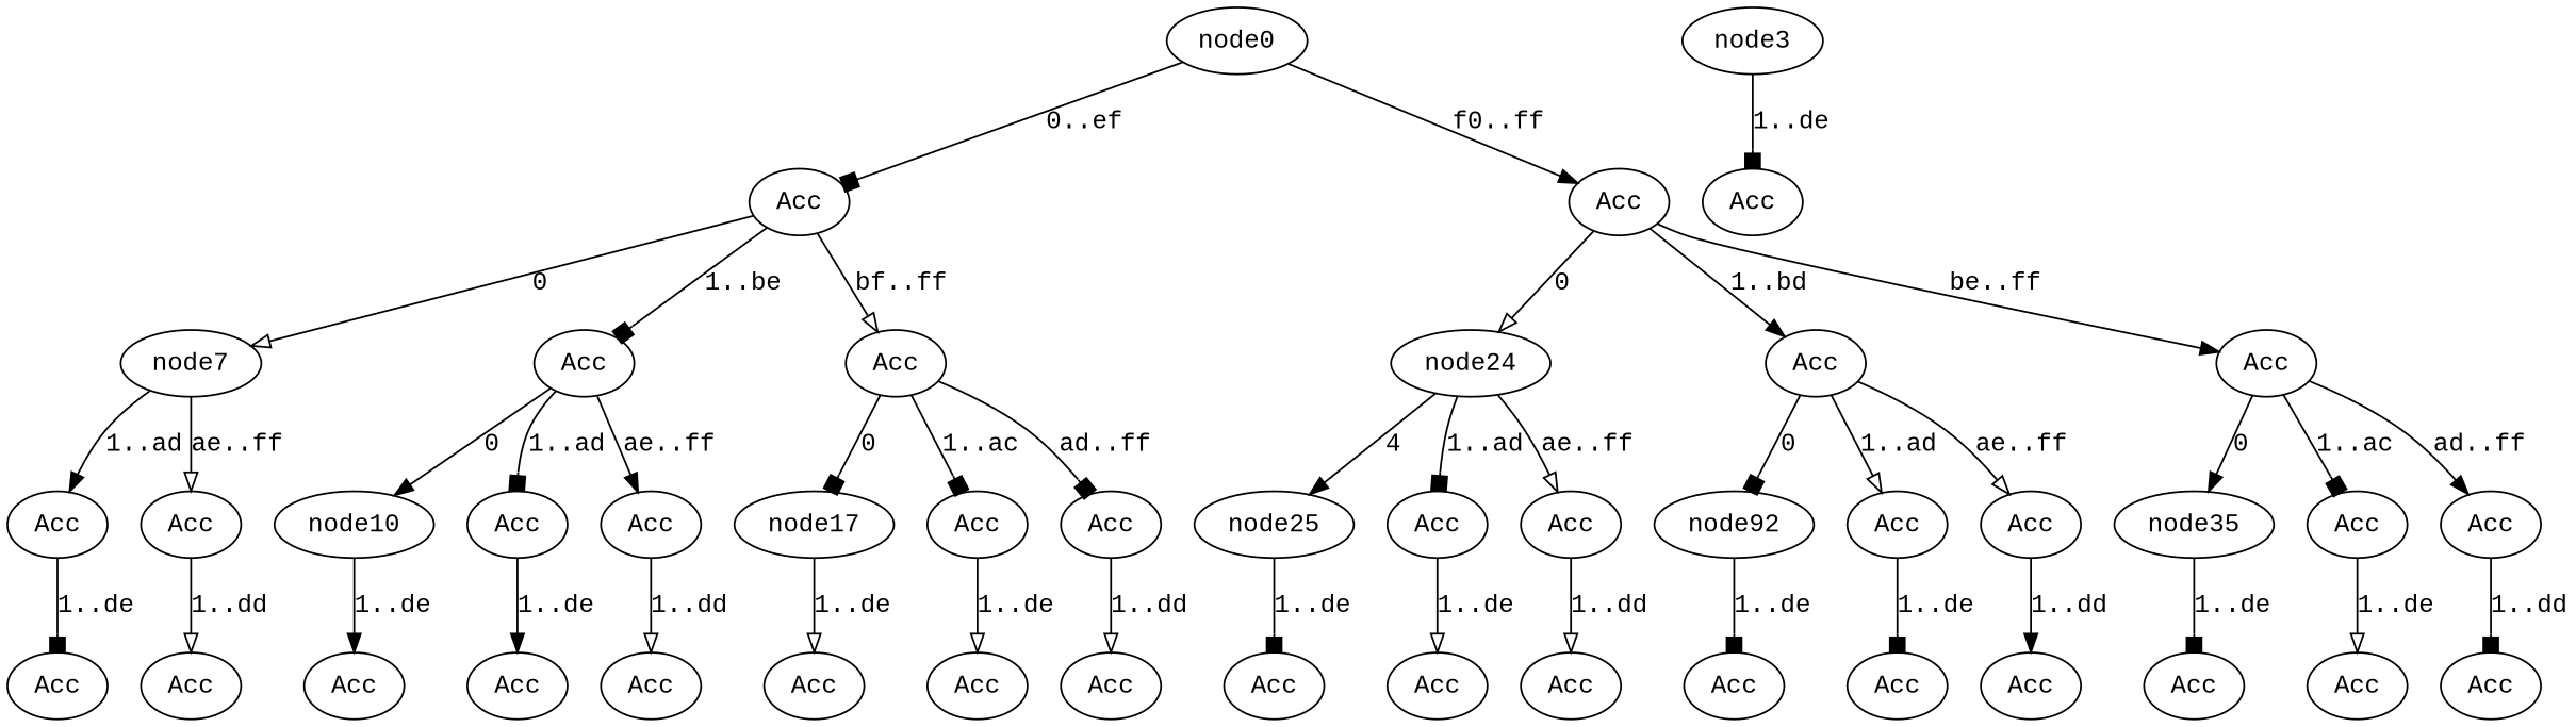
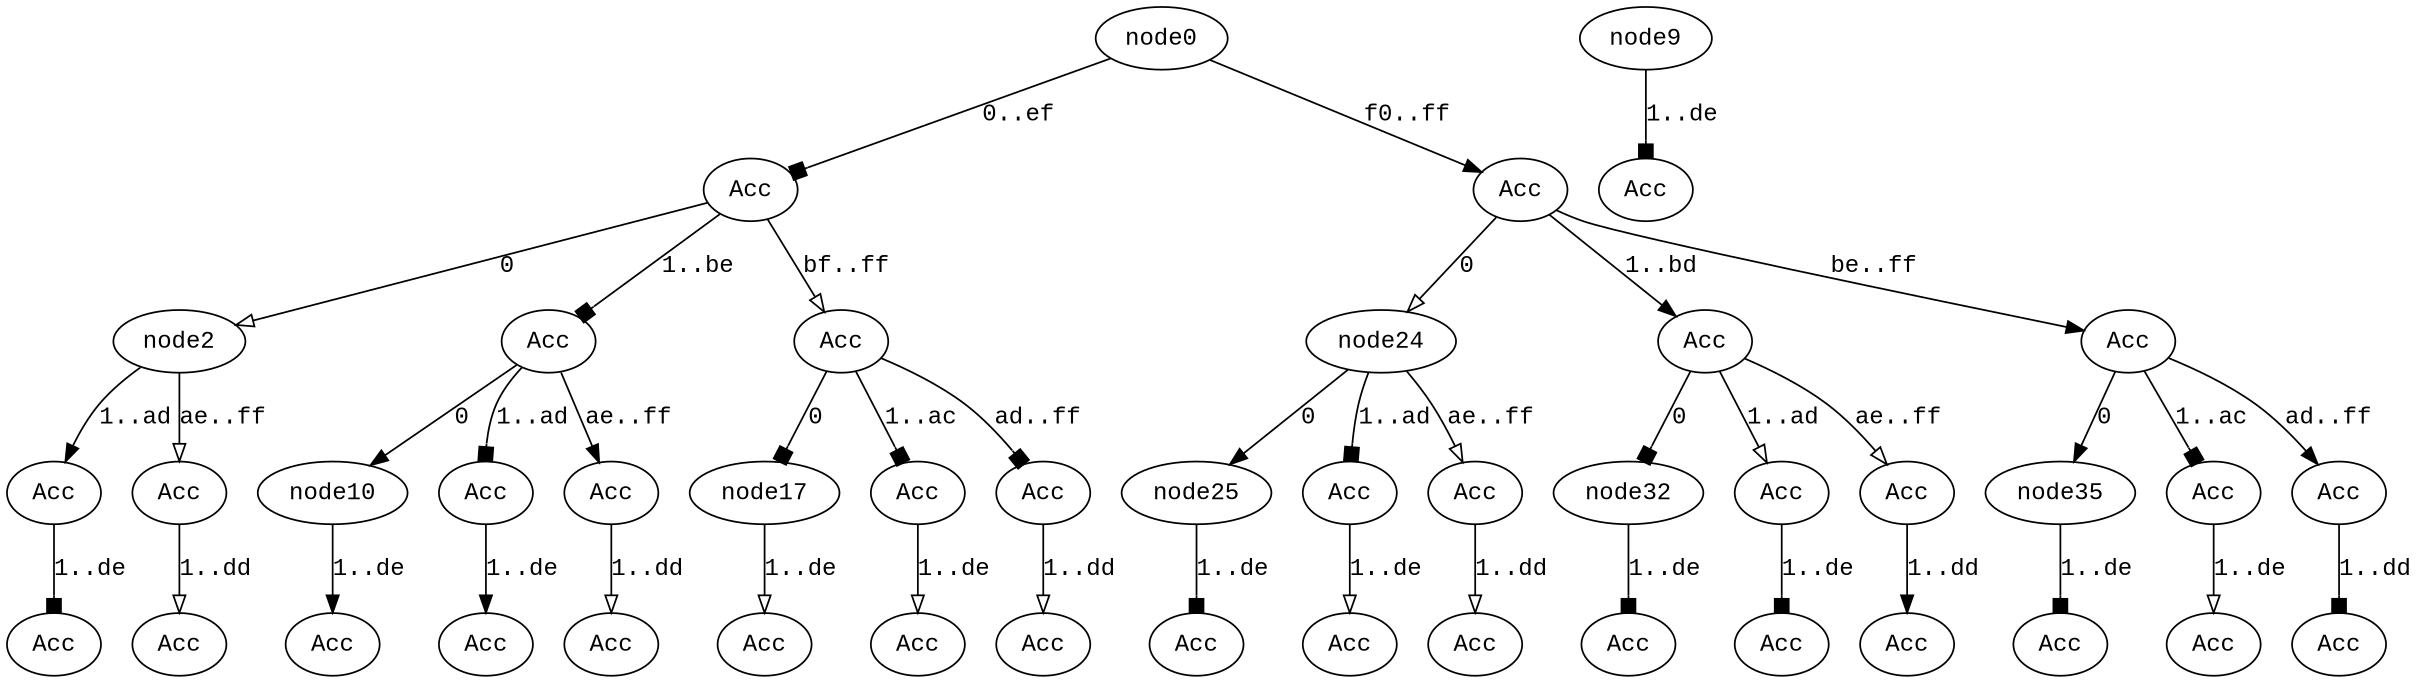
  digraph {
    fontname="Liberation Mono"
    node [fontname="Liberation Mono"]
    edge [arrowhead=box fontname="Liberation Mono"]
    n1 [label=Acc]
-   node2 [label=node7]
+   node2
    n3 [label=Acc]
    n4 [label=Acc]
    node0
    n6 [label=Acc]
    node24
    n8 [label=Acc]
    n9 [label=Acc]
    n10 [label=Acc]
    n11 [label=Acc]
    node10
    n13 [label=Acc]
    n14 [label=Acc]
    node17
    n16 [label=Acc]
    n17 [label=Acc]
    n18 [label=Acc]
-   node3
+   node3 [label=node9]
    n20 [label=Acc]
    n21 [label=Acc]
    n22 [label=Acc]
    n23 [label=Acc]
    n24 [label=Acc]
    n25 [label=Acc]
    n26 [label=Acc]
    n27 [label=Acc]
    node25
    n29 [label=Acc]
    n30 [label=Acc]
-   node32 [label=node92]
+   node32
    n32 [label=Acc]
    n33 [label=Acc]
    n34 [label=node35]
    n35 [label=Acc]
    n36 [label=Acc]
    n37 [label=Acc]
    n38 [label=Acc]
    n39 [label=Acc]
    n40 [label=Acc]
    n41 [label=Acc]
    n42 [label=Acc]
    n43 [label=Acc]
    n44 [label=Acc]
    n45 [label=Acc]
    n1 -> node2 [arrowhead=onormal label=0]
    n1 -> n3 [label="1..be"]
    n1 -> n4 [arrowhead=onormal label="bf..ff"]
    node2 -> n10 [arrowhead=normal label="1..ad"]
    node2 -> n11 [arrowhead=onormal label="ae..ff"]
    n3 -> node10 [arrowhead=normal label=0]
    n3 -> n13 [label="1..ad"]
    n3 -> n14 [arrowhead=normal label="ae..ff"]
    n4 -> node17 [label=0]
    n4 -> n16 [label="1..ac"]
    n4 -> n17 [label="ad..ff"]
    node0 -> n1 [label="0..ef"]
    node0 -> n6 [arrowhead=normal label="f0..ff"]
    n6 -> node24 [arrowhead=onormal label=0]
    n6 -> n8 [arrowhead=normal label="1..bd"]
    n6 -> n9 [arrowhead=normal label="be..ff"]
-   node24 -> node25 [arrowhead=normal label=4]
+   node24 -> node25 [arrowhead=normal label=0]
    node24 -> n29 [label="1..ad"]
    node24 -> n30 [arrowhead=onormal label="ae..ff"]
    n8 -> node32 [label=0]
    n8 -> n32 [arrowhead=onormal label="1..ad"]
    n8 -> n33 [arrowhead=onormal label="ae..ff"]
    n9 -> n34 [arrowhead=normal label=0]
    n9 -> n35 [label="1..ac"]
    n9 -> n36 [arrowhead=normal label="ad..ff"]
    n10 -> n20 [label="1..de"]
    n11 -> n21 [arrowhead=onormal label="1..dd"]
    node10 -> n22 [arrowhead=normal label="1..de"]
    n13 -> n23 [arrowhead=normal label="1..de"]
    n14 -> n24 [arrowhead=onormal label="1..dd"]
    node17 -> n25 [arrowhead=onormal label="1..de"]
    n16 -> n26 [arrowhead=onormal label="1..de"]
    n17 -> n27 [arrowhead=onormal label="1..dd"]
    node3 -> n18 [label="1..de"]
    node25 -> n37 [label="1..de"]
    n29 -> n38 [arrowhead=onormal label="1..de"]
    n30 -> n39 [arrowhead=onormal label="1..dd"]
    node32 -> n40 [label="1..de"]
    n32 -> n41 [label="1..de"]
    n33 -> n42 [arrowhead=normal label="1..dd"]
    n34 -> n43 [label="1..de"]
    n35 -> n44 [arrowhead=onormal label="1..de"]
    n36 -> n45 [label="1..dd"]
  }
